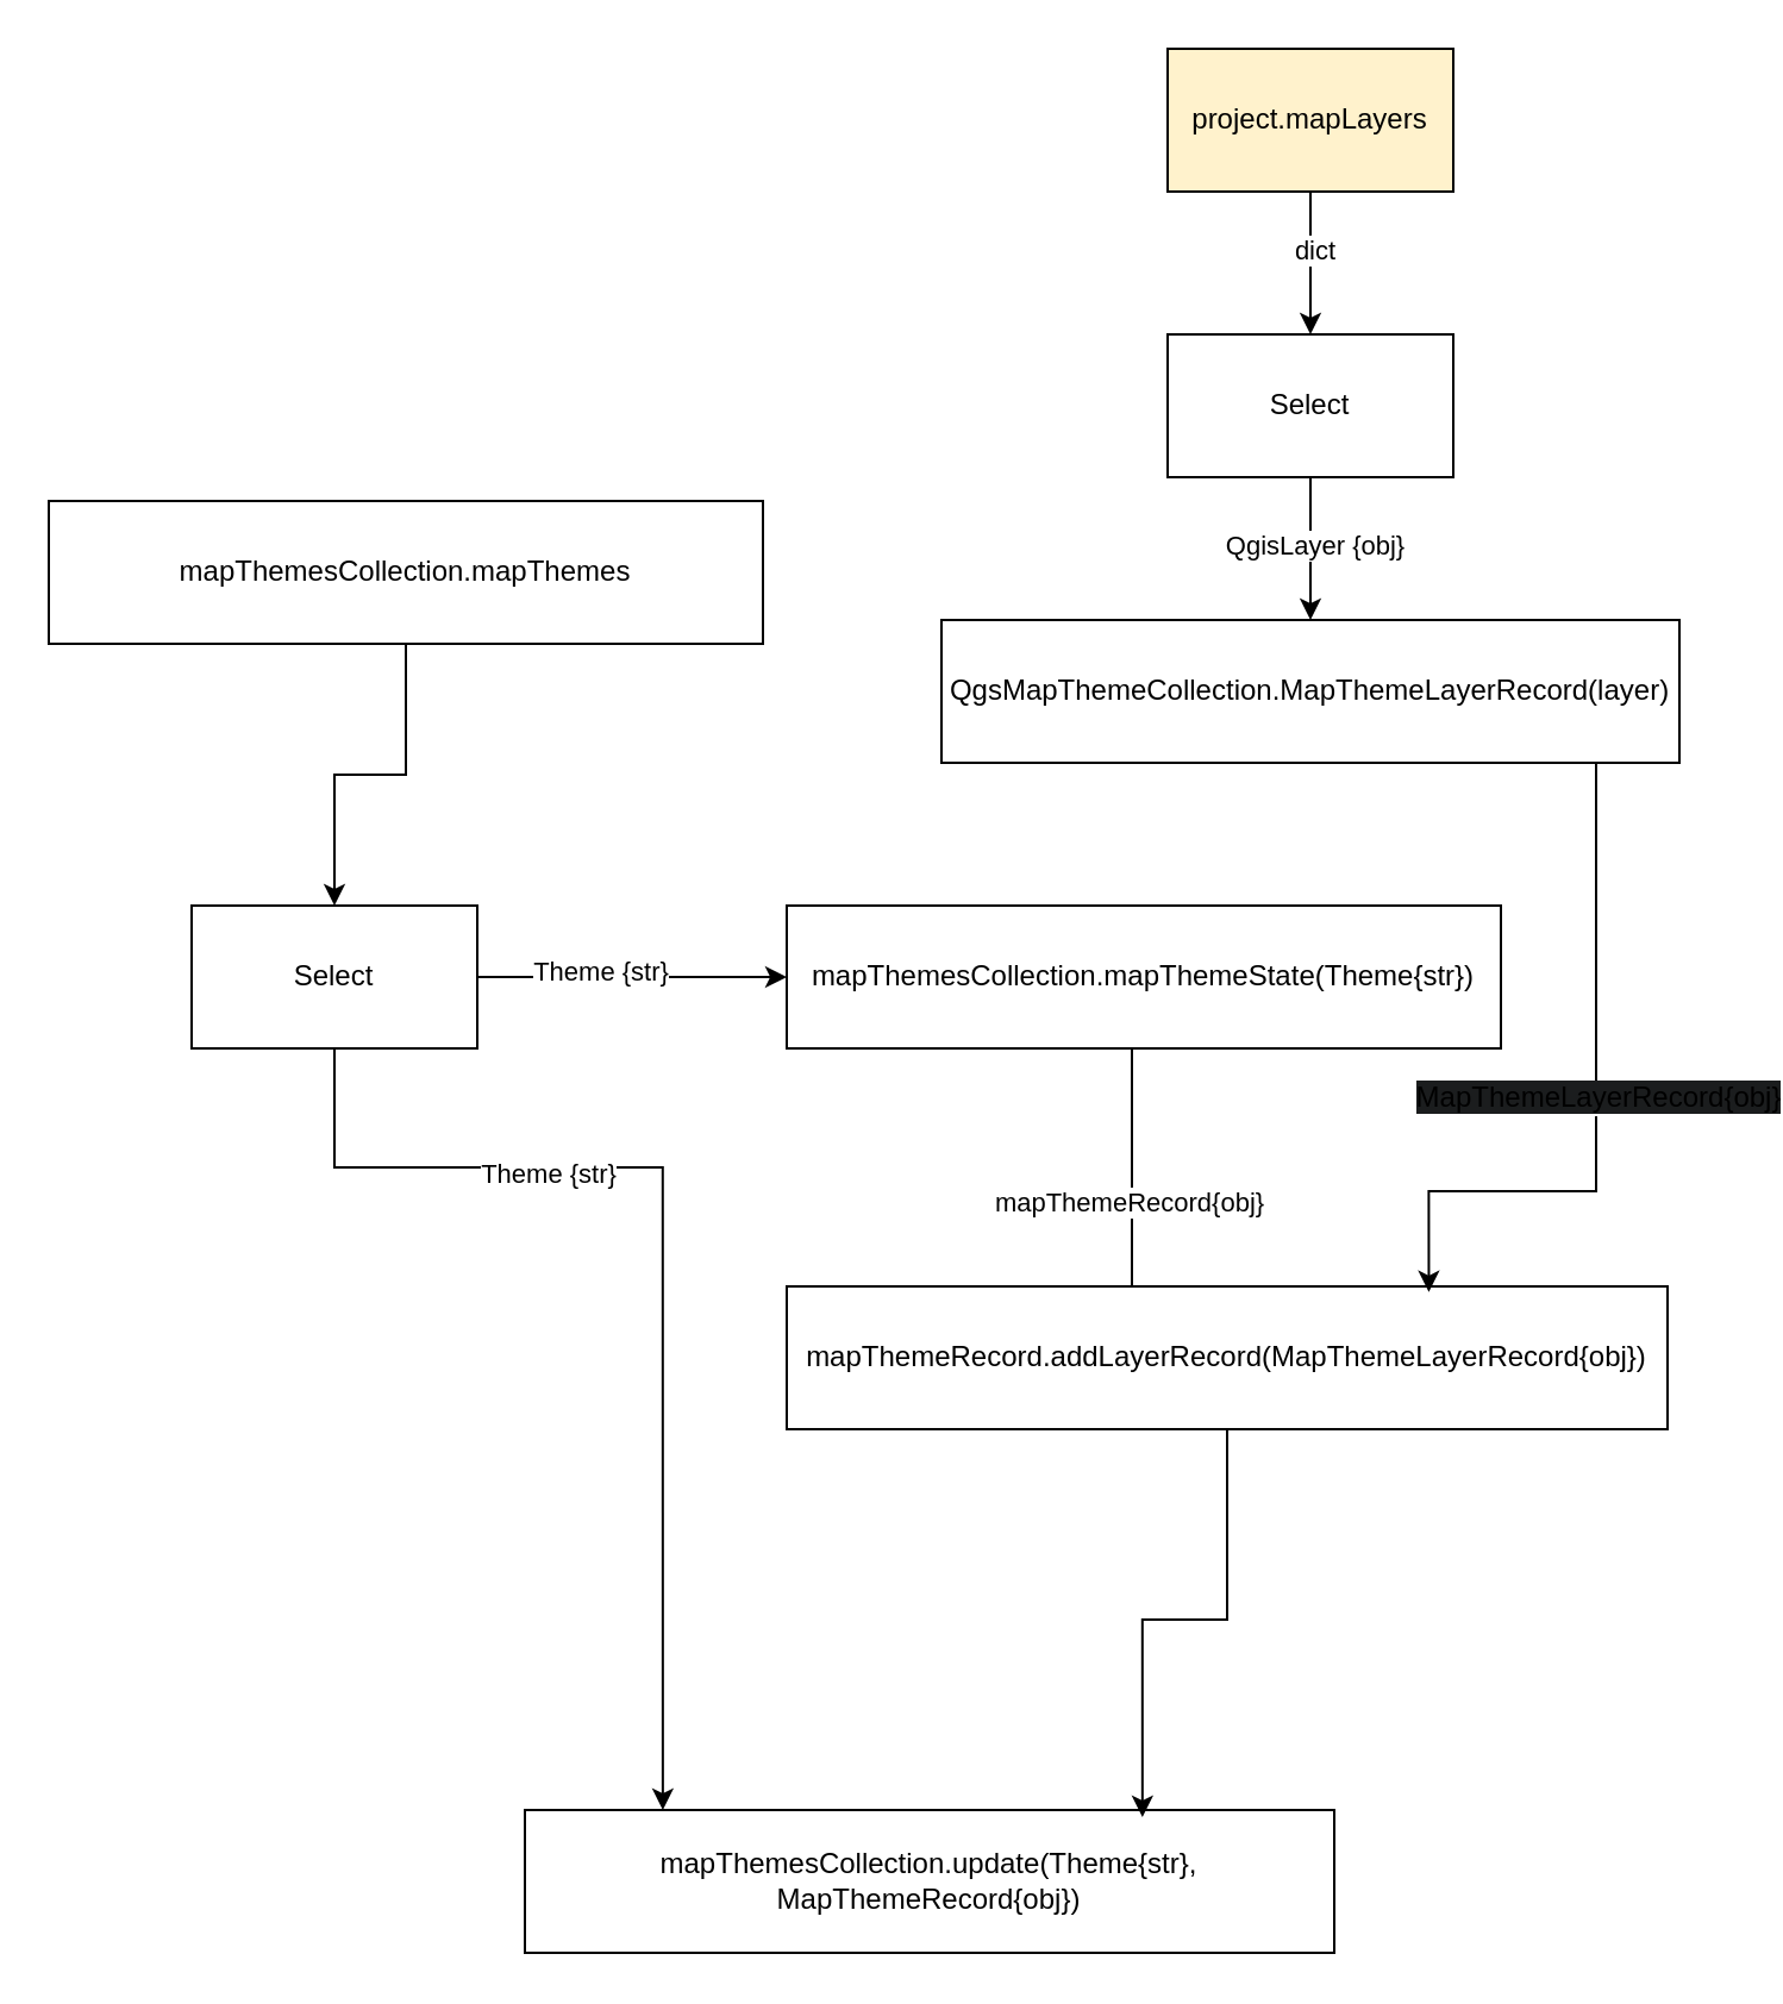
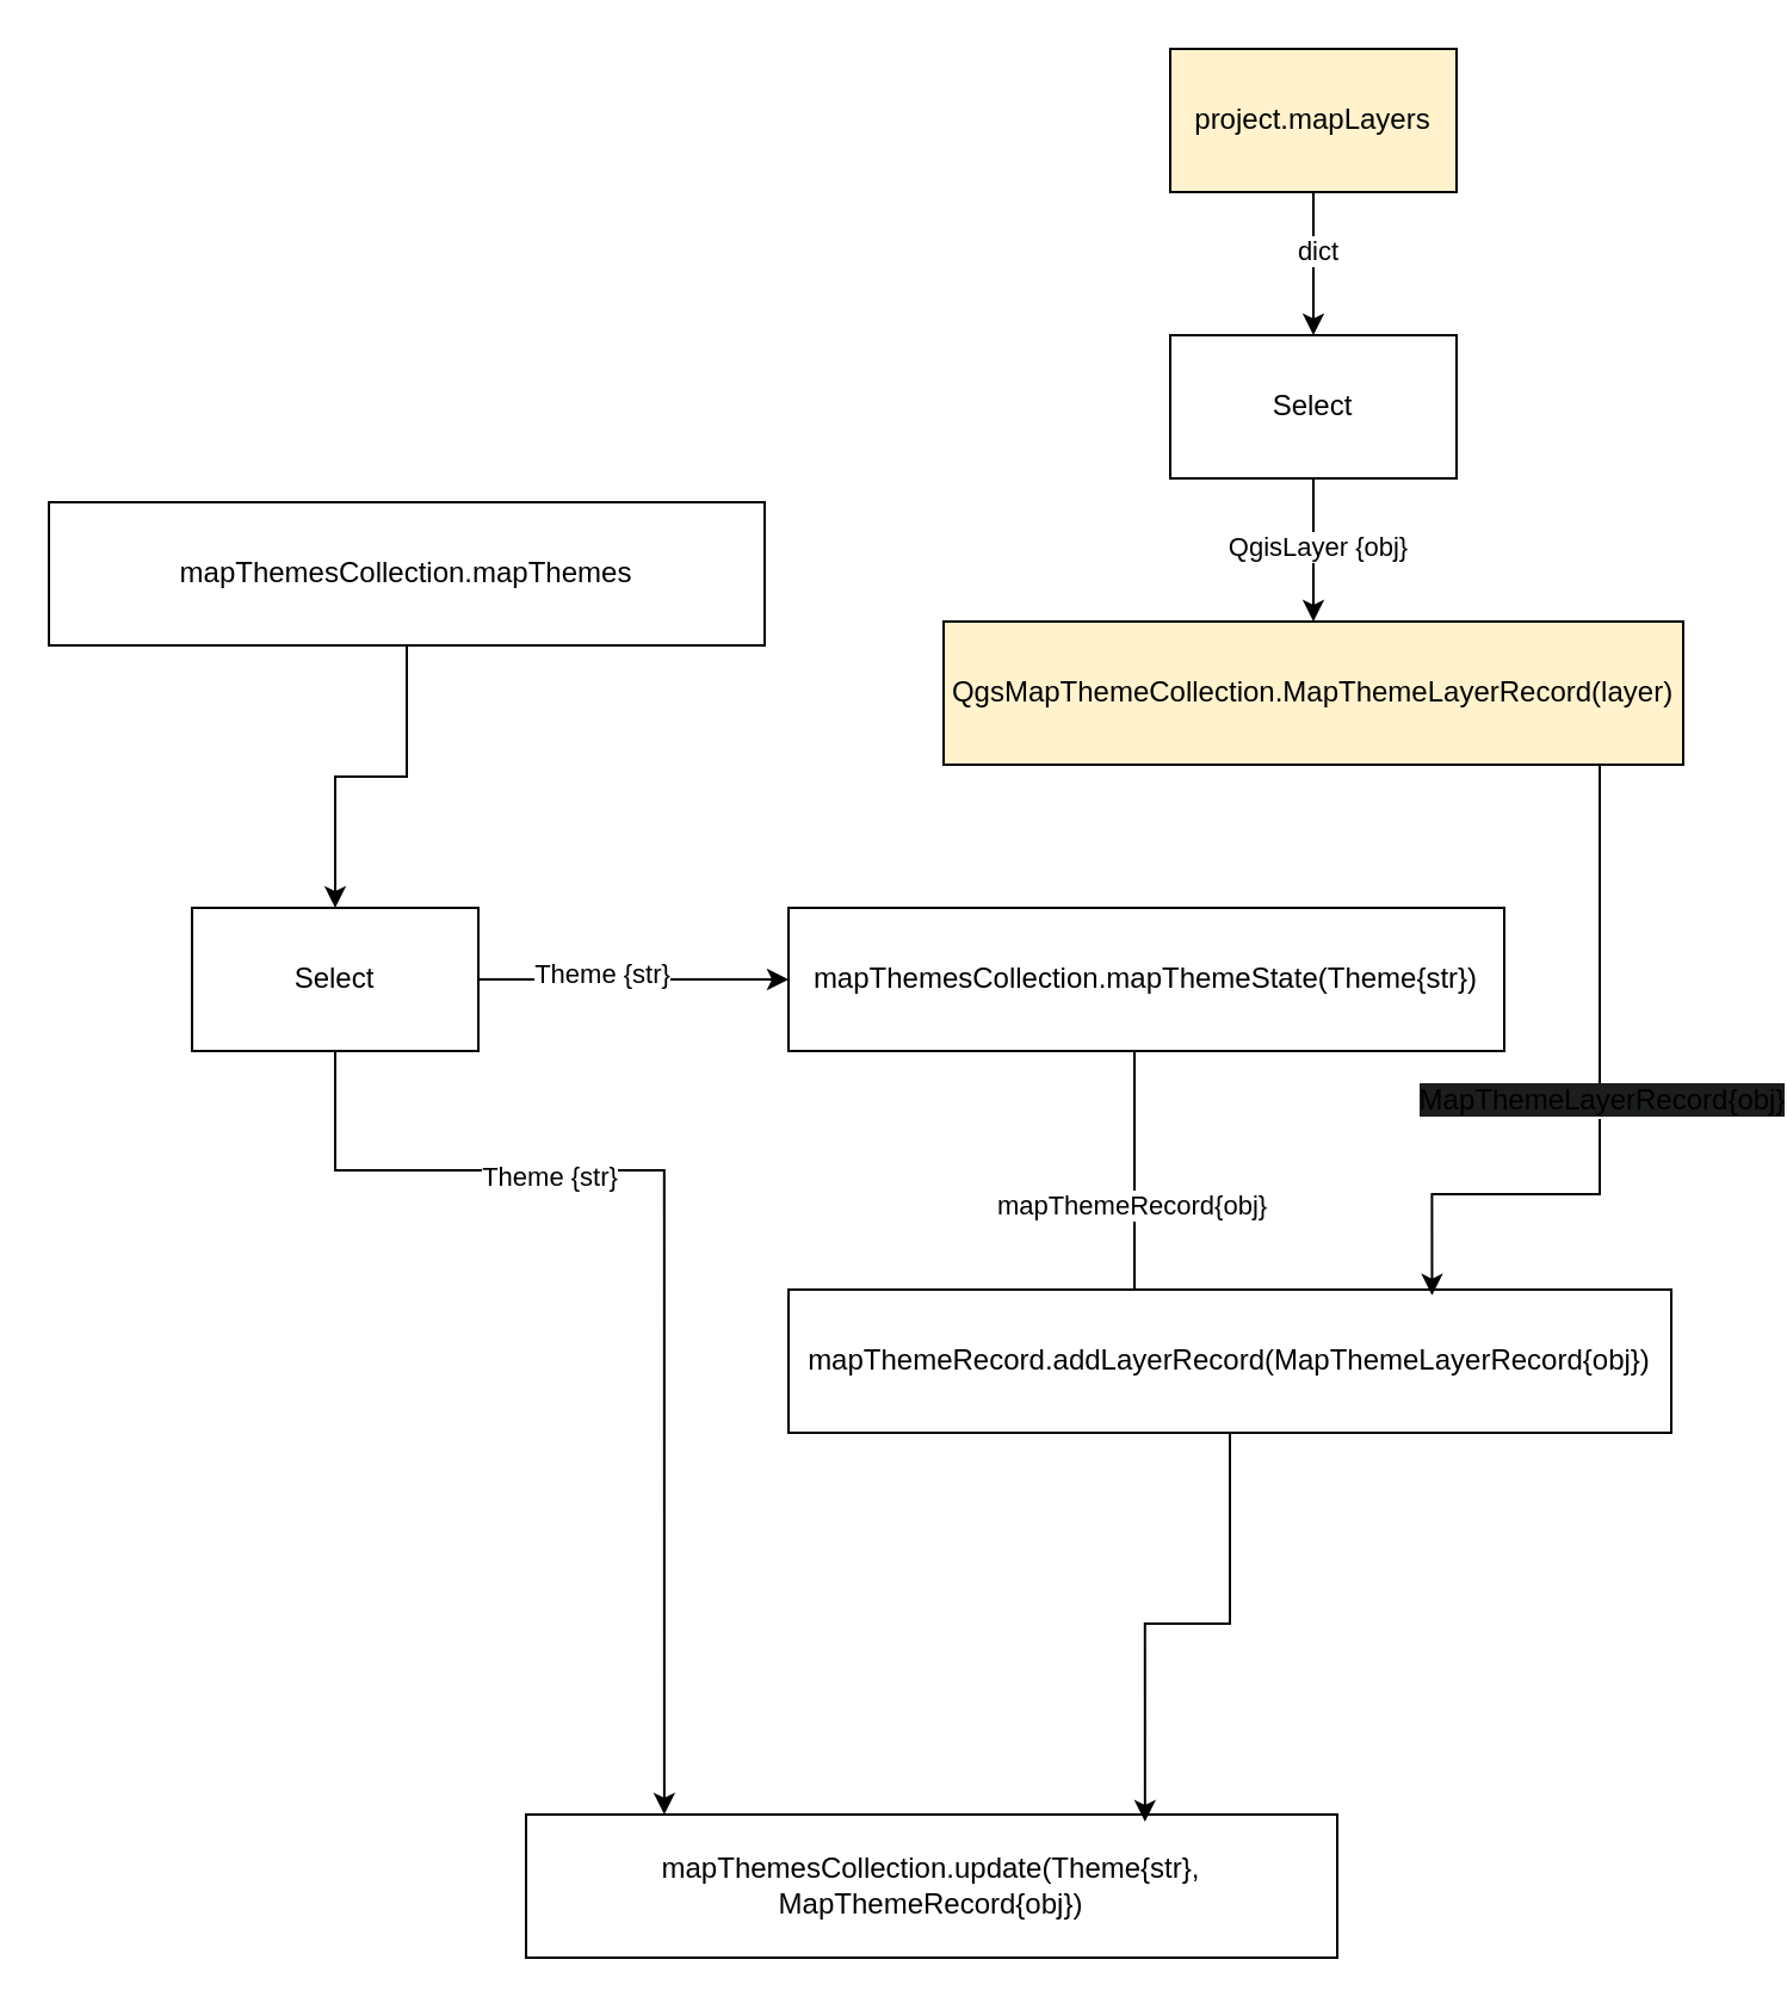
  <mxCell id="0" />
  <mxCell id="1" parent="0" />
  <mxCell id="2" value="mapThemesCollection.update(Theme{str}, MapThemeRecord{obj})" style="rounded=0;whiteSpace=wrap;html=1;" vertex="1" parent="1"><mxGeometry x="220" y="760" width="340" height="60" as="geometry" /></mxCell>
  <mxCell id="3" style="edgeStyle=orthogonalEdgeStyle;rounded=0;orthogonalLoop=1;jettySize=auto;html=1;entryX=0.141;entryY=0;entryDx=0;entryDy=0;entryPerimeter=0;" edge="1" parent="1"><mxGeometry relative="1" as="geometry"><mxPoint x="140" y="440" as="sourcePoint" /><mxPoint x="277.94" y="760" as="targetPoint" /><Array as="points"><mxPoint x="140" y="490" /><mxPoint x="278" y="490" /></Array></mxGeometry></mxCell>
  <mxCell id="4" value="Theme {str}" style="edgeLabel;html=1;align=center;verticalAlign=middle;resizable=0;points=[];" vertex="1" connectable="0" parent="3"><mxGeometry x="-0.391" y="-2" relative="1" as="geometry"><mxPoint as="offset" /></mxGeometry></mxCell>
  <mxCell id="5" style="edgeStyle=orthogonalEdgeStyle;rounded=0;orthogonalLoop=1;jettySize=auto;html=1;entryX=0;entryY=0.5;entryDx=0;entryDy=0;" edge="1" parent="1" source="7" target="10"><mxGeometry relative="1" as="geometry" /></mxCell>
  <mxCell id="6" value="Theme {str}" style="edgeLabel;html=1;align=center;verticalAlign=middle;resizable=0;points=[];" vertex="1" connectable="0" parent="5"><mxGeometry x="-0.215" y="3" relative="1" as="geometry"><mxPoint as="offset" /></mxGeometry></mxCell>
  <mxCell id="7" value="Select" style="rounded=0;whiteSpace=wrap;html=1;" vertex="1" parent="1"><mxGeometry x="80" y="380" width="120" height="60" as="geometry" /></mxCell>
  <mxCell id="8" style="edgeStyle=orthogonalEdgeStyle;rounded=0;orthogonalLoop=1;jettySize=auto;html=1;entryX=0.5;entryY=0;entryDx=0;entryDy=0;" edge="1" parent="1" source="10" target="20"><mxGeometry relative="1" as="geometry"><mxPoint x="480" y="580" as="targetPoint" /><Array as="points"><mxPoint x="475" y="600" /></Array></mxGeometry></mxCell>
  <mxCell id="9" value="mapThemeRecord{obj}" style="edgeLabel;html=1;align=center;verticalAlign=middle;resizable=0;points=[];" vertex="1" connectable="0" parent="8"><mxGeometry x="-0.508" y="-2" relative="1" as="geometry"><mxPoint as="offset" /></mxGeometry></mxCell>
  <mxCell id="10" value="mapThemesCollection.mapThemeState(Theme{str})" style="rounded=0;whiteSpace=wrap;html=1;" vertex="1" parent="1"><mxGeometry x="330" y="380" width="300" height="60" as="geometry" /></mxCell>
  <mxCell id="11" style="edgeStyle=orthogonalEdgeStyle;rounded=0;orthogonalLoop=1;jettySize=auto;html=1;entryX=0.5;entryY=0;entryDx=0;entryDy=0;" edge="1" parent="1" source="12" target="7"><mxGeometry relative="1" as="geometry" /></mxCell>
  <mxCell id="12" value="mapThemesCollection.mapThemes" style="rounded=0;whiteSpace=wrap;html=1;" vertex="1" parent="1"><mxGeometry x="20" y="210" width="300" height="60" as="geometry" /></mxCell>
  <mxCell id="13" style="edgeStyle=orthogonalEdgeStyle;rounded=0;orthogonalLoop=1;jettySize=auto;html=1;entryX=0.5;entryY=0;entryDx=0;entryDy=0;" edge="1" parent="1" source="15" target="19"><mxGeometry relative="1" as="geometry" /></mxCell>
  <mxCell id="14" value="QgisLayer {obj}" style="edgeLabel;html=1;align=center;verticalAlign=middle;resizable=0;points=[];" vertex="1" connectable="0" parent="13"><mxGeometry x="-0.053" y="1" relative="1" as="geometry"><mxPoint as="offset" /></mxGeometry></mxCell>
  <mxCell id="15" value="Select" style="rounded=0;whiteSpace=wrap;html=1;" vertex="1" parent="1"><mxGeometry x="490" y="140" width="120" height="60" as="geometry" /></mxCell>
  <mxCell id="16" style="edgeStyle=orthogonalEdgeStyle;rounded=0;orthogonalLoop=1;jettySize=auto;html=1;entryX=0.5;entryY=0;entryDx=0;entryDy=0;" edge="1" parent="1" source="18" target="15"><mxGeometry relative="1" as="geometry" /></mxCell>
  <mxCell id="17" value="dict" style="edgeLabel;html=1;align=center;verticalAlign=middle;resizable=0;points=[];" vertex="1" connectable="0" parent="16"><mxGeometry x="-0.187" y="1" relative="1" as="geometry"><mxPoint as="offset" /></mxGeometry></mxCell>
  <mxCell id="18" value="project.mapLayers" style="rounded=0;whiteSpace=wrap;html=1;fillColor=#fff2cc;" vertex="1" parent="1"><mxGeometry x="490" y="20" width="120" height="60" as="geometry" /></mxCell>
- <mxCell id="19" value="&lt;span style=&quot;text-align: left;&quot;&gt;QgsMapThemeCollection.MapThemeLayerRecord(layer)&lt;/span&gt;" style="rounded=0;whiteSpace=wrap;html=1;" vertex="1" parent="1"><mxGeometry x="395" y="260" width="310" height="60" as="geometry" /></mxCell>
+ <mxCell id="19" value="&lt;span style=&quot;text-align: left;&quot;&gt;QgsMapThemeCollection.MapThemeLayerRecord(layer)&lt;/span&gt;" style="rounded=0;whiteSpace=wrap;html=1;fillColor=#fff2cc;" vertex="1" parent="1"><mxGeometry x="395" y="260" width="310" height="60" as="geometry" /></mxCell>
  <mxCell id="20" value="mapThemeRecord.addLayerRecord(MapThemeLayerRecord{obj})" style="rounded=0;whiteSpace=wrap;html=1;" vertex="1" parent="1"><mxGeometry x="330" y="540" width="370" height="60" as="geometry" /></mxCell>
  <mxCell id="21" style="edgeStyle=orthogonalEdgeStyle;rounded=0;orthogonalLoop=1;jettySize=auto;html=1;entryX=0.729;entryY=0.04;entryDx=0;entryDy=0;entryPerimeter=0;" edge="1" parent="1" source="19" target="20"><mxGeometry relative="1" as="geometry"><Array as="points"><mxPoint x="670" y="500" /><mxPoint x="600" y="500" /></Array></mxGeometry></mxCell>
  <mxCell id="22" value="&lt;span style=&quot;font-size: 12px; text-wrap-mode: wrap; background-color: rgb(27, 29, 30);&quot;&gt;MapThemeLayerRecord{obj}&lt;/span&gt;" style="edgeLabel;html=1;align=center;verticalAlign=middle;resizable=0;points=[];" vertex="1" connectable="0" parent="21"><mxGeometry x="-0.277" relative="1" as="geometry"><mxPoint y="34" as="offset" /></mxGeometry></mxCell>
  <mxCell id="23" style="edgeStyle=orthogonalEdgeStyle;rounded=0;orthogonalLoop=1;jettySize=auto;html=1;entryX=0.763;entryY=0.05;entryDx=0;entryDy=0;entryPerimeter=0;" edge="1" parent="1" source="20" target="2"><mxGeometry relative="1" as="geometry" /></mxCell>
